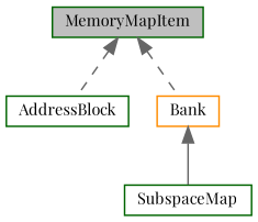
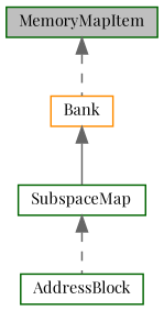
  digraph {
    fontname="Playfair Display"
    node [color=darkgreen fontname="Playfair Display" fontsize=10 shape=record]
    edge [color=gray40 dir=back fontname="Playfair Display" fontsize=10 labelfontname=FreeSans labelfontsize=10 style=dashed]
    n1 [fillcolor=grey75 fontcolor=black height=0.2 label=MemoryMapItem style=filled width=0.4]
    n2 [height=0.2 label=AddressBlock width=0.4]
    n3 [color=darkorange height=0.2 label=Bank width=0.4]
    n4 [height=0.2 label=SubspaceMap width=0.4]
-   n1 -> n2
+   n4 -> n2
    n1 -> n3
    n3 -> n4 [style=solid]
  }
